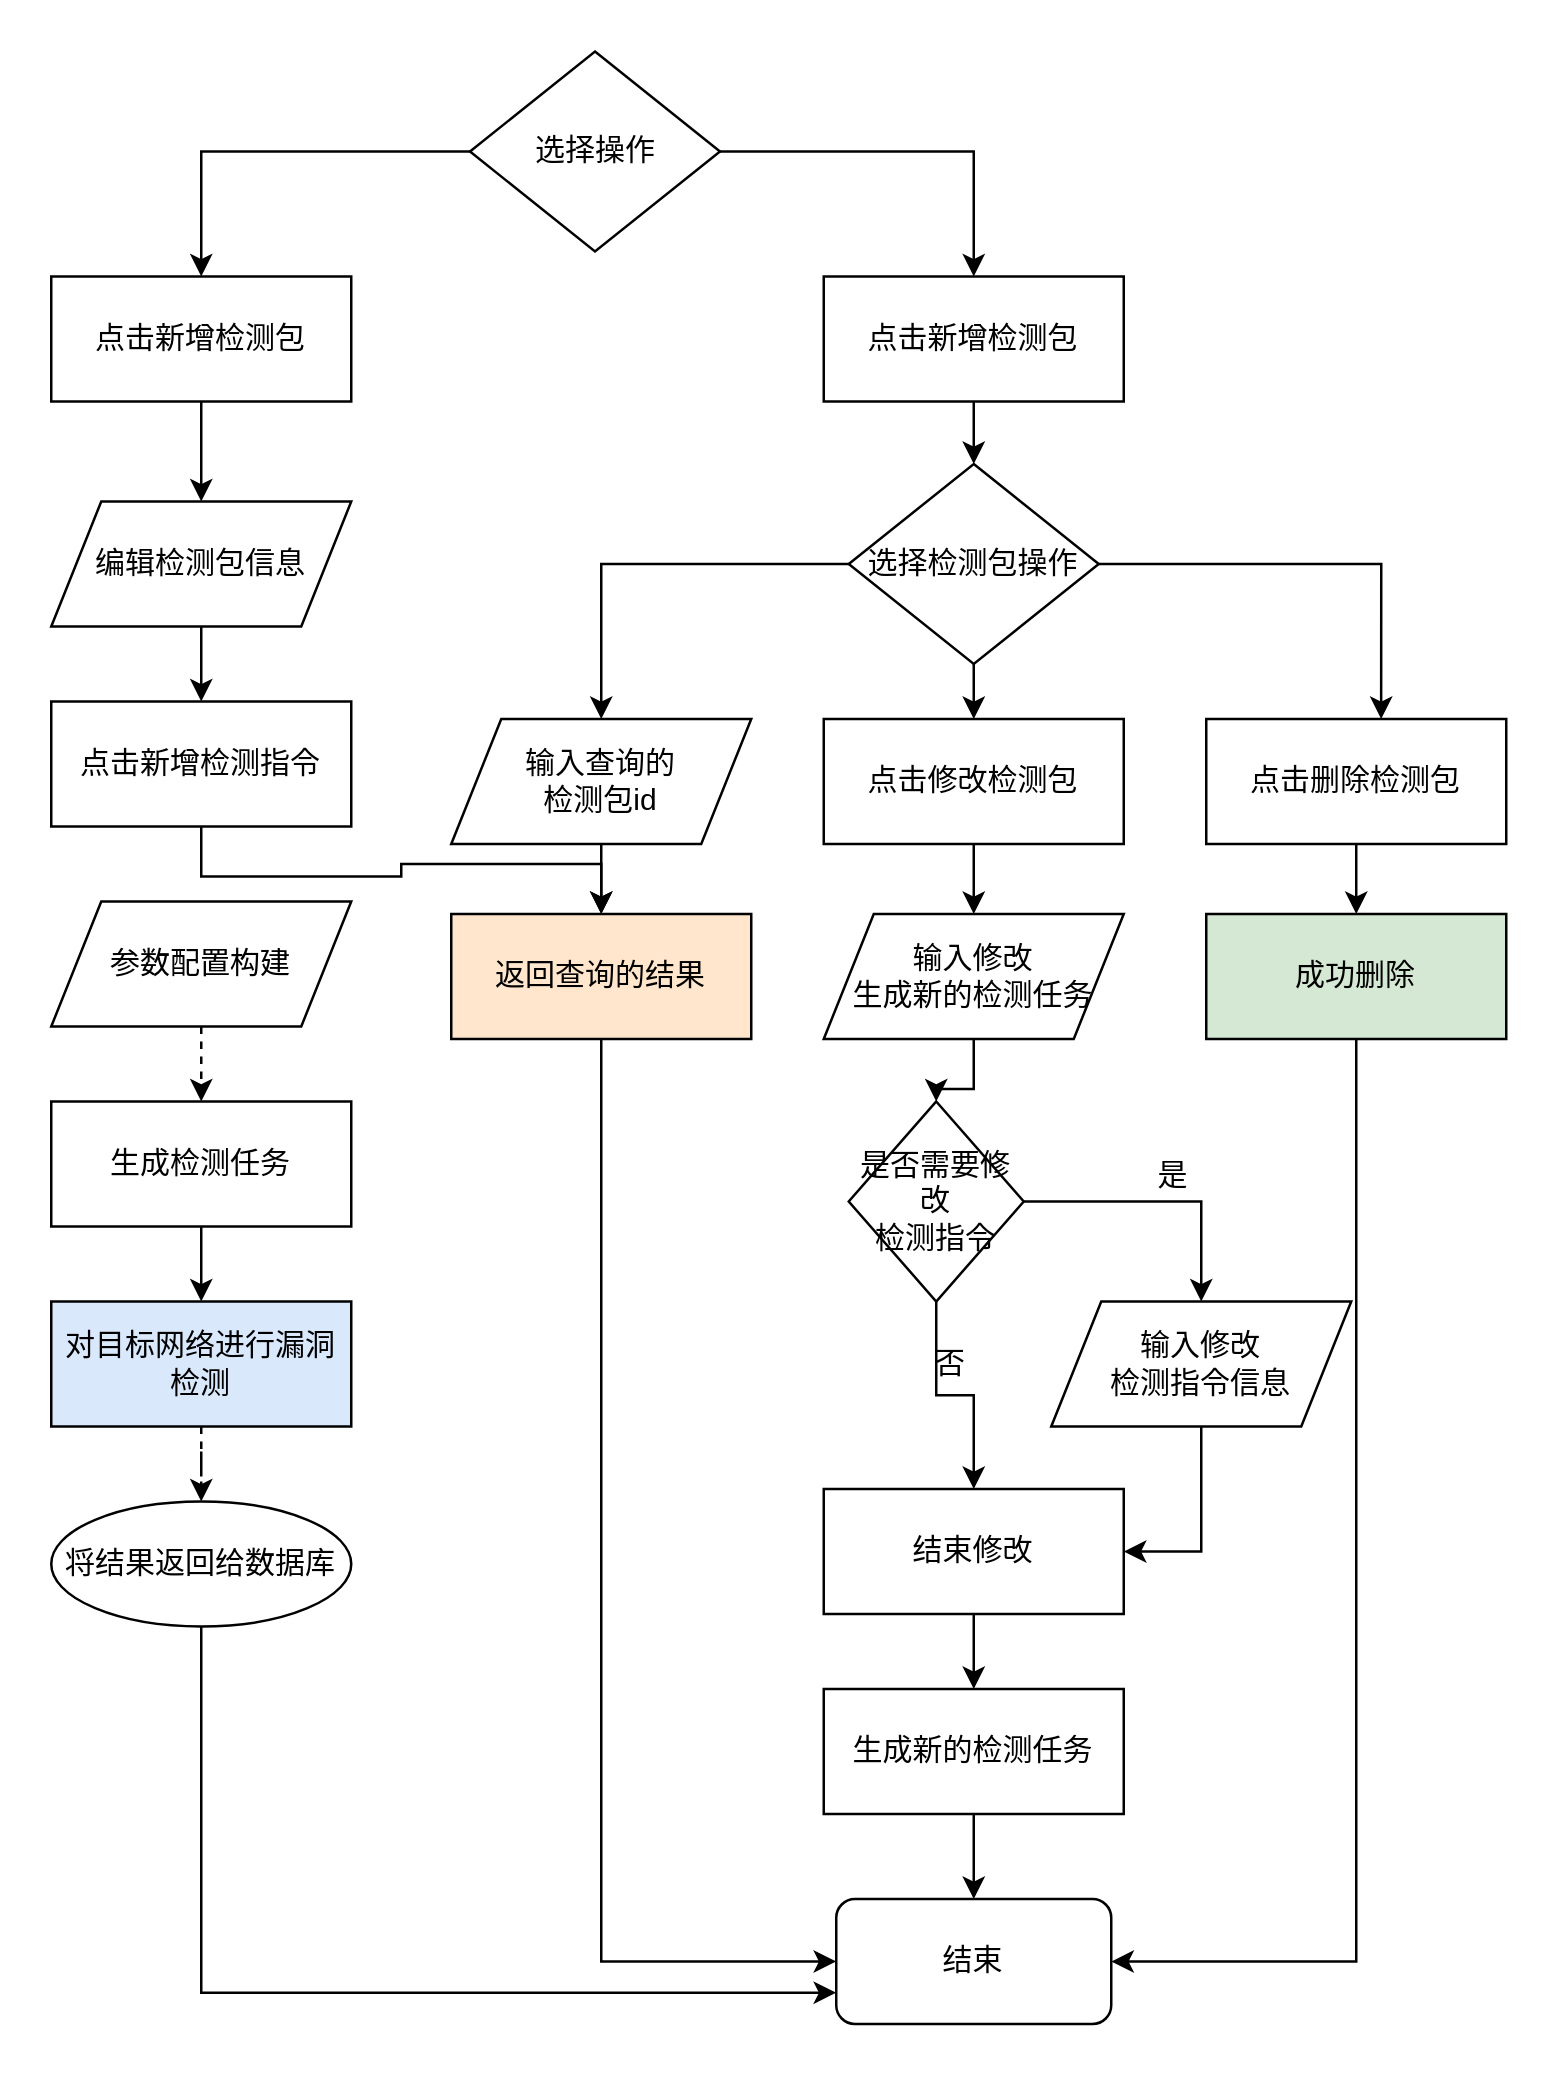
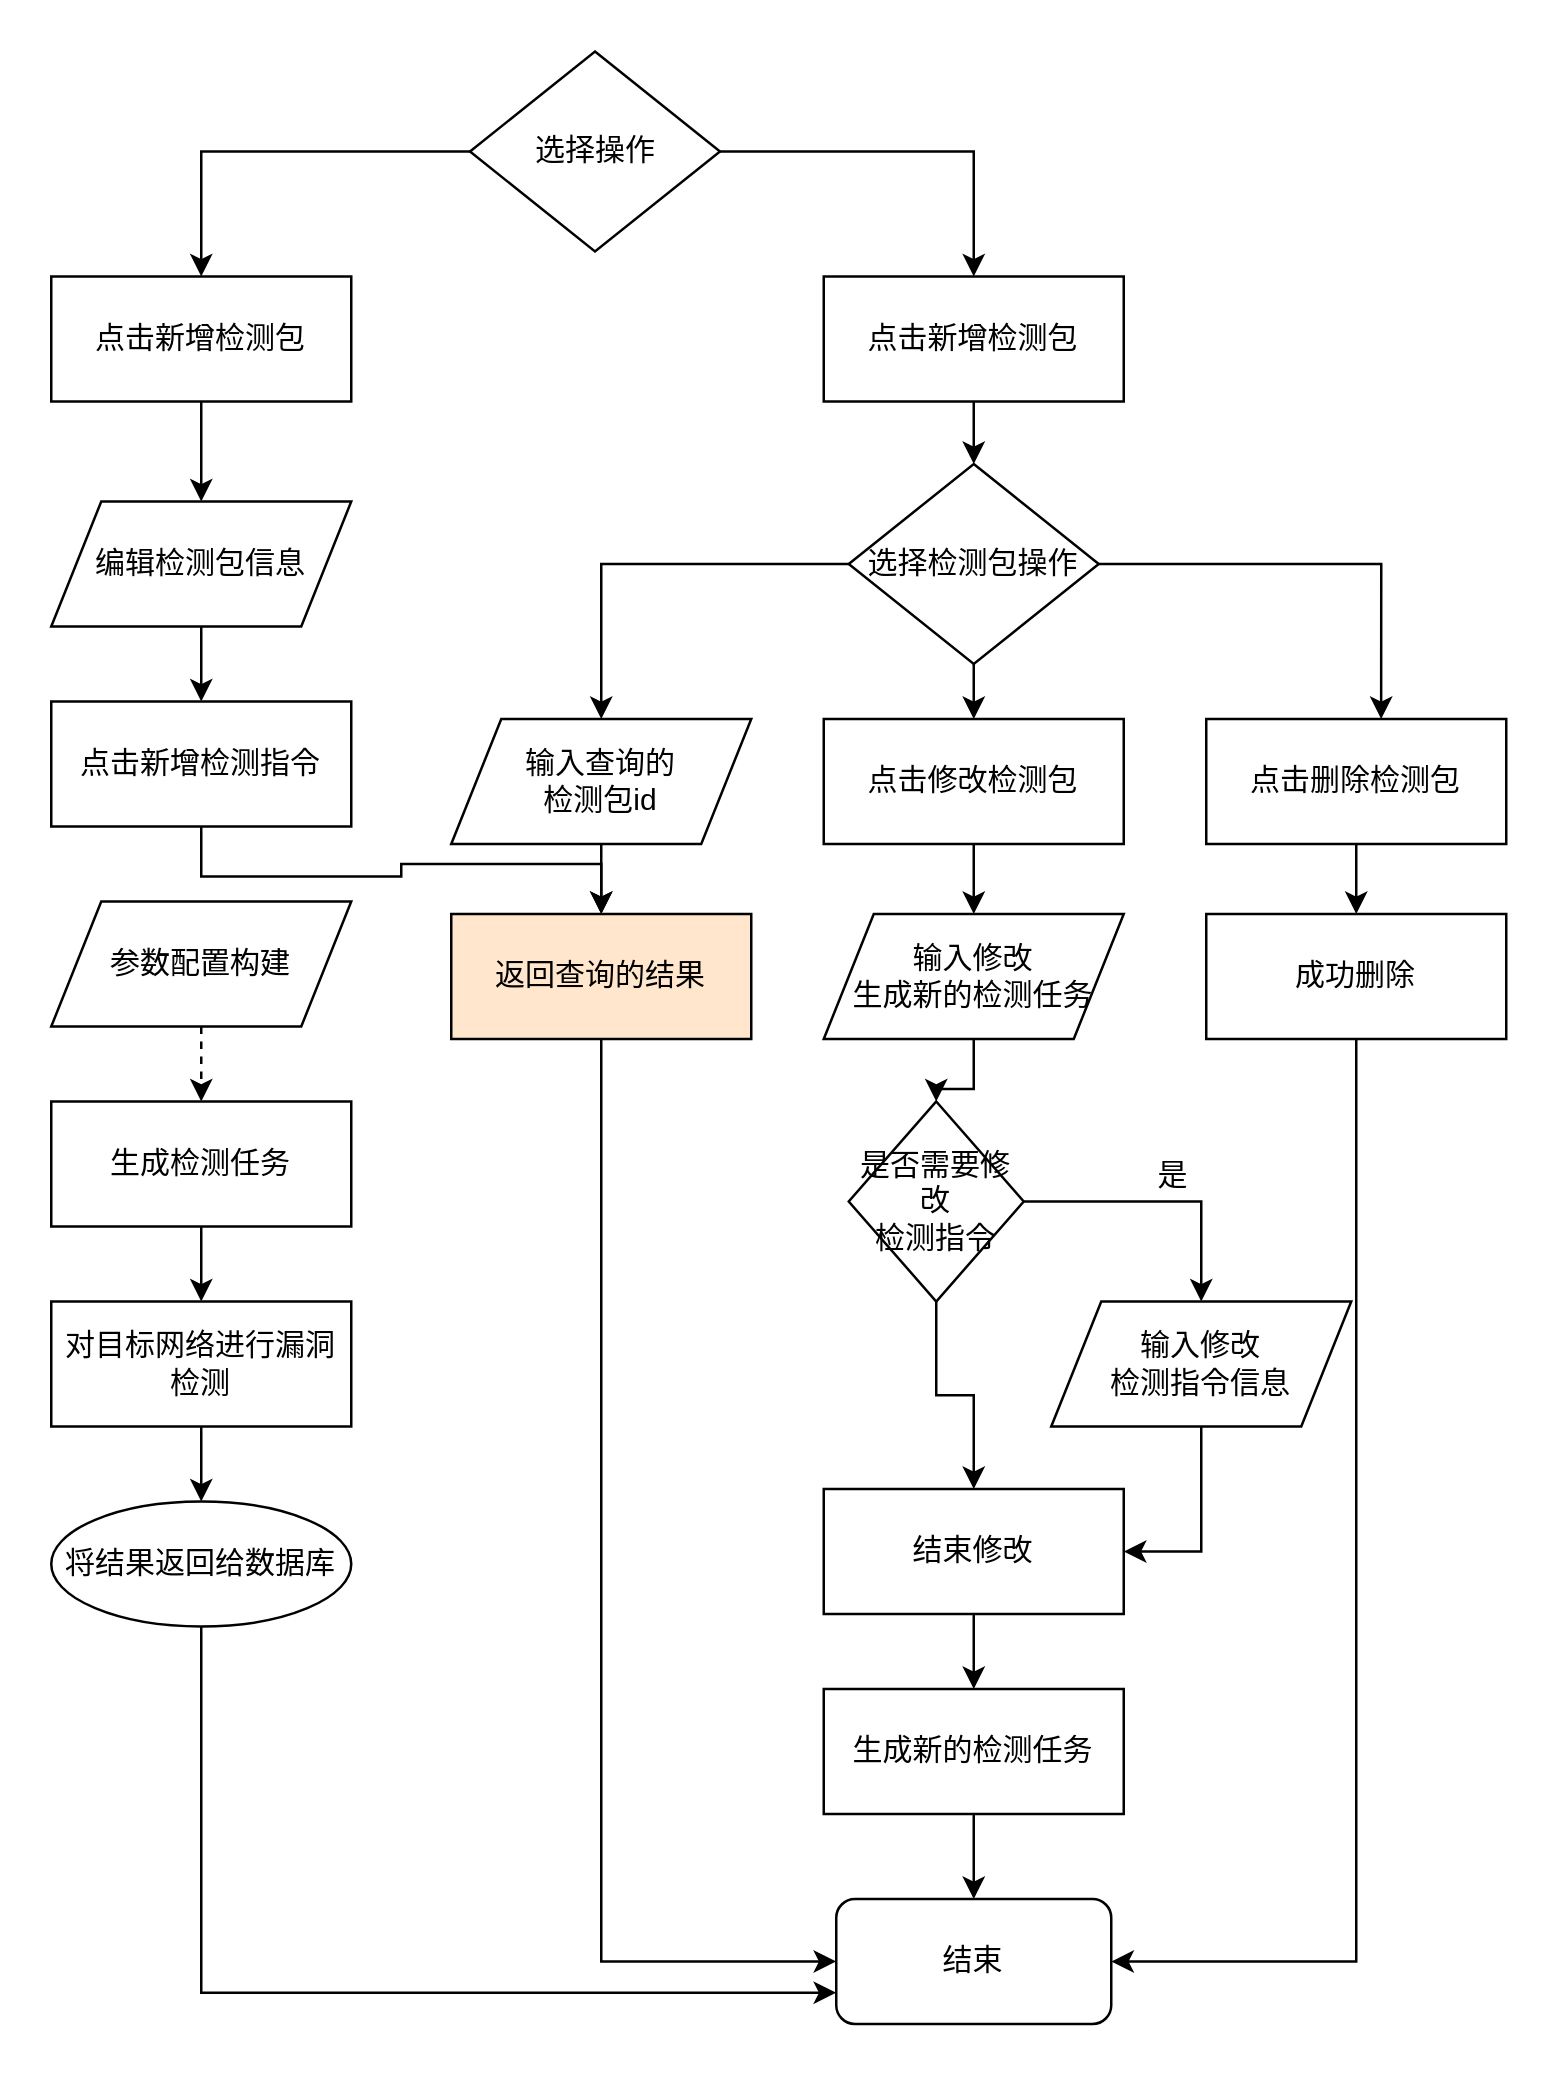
  <mxCell id="0" />
  <mxCell id="1" parent="0" />
  <mxCell id="2" style="edgeStyle=orthogonalEdgeStyle;rounded=0;orthogonalLoop=1;jettySize=auto;html=1;exitX=0;exitY=0.5;exitDx=0;exitDy=0;entryX=0.5;entryY=0;entryDx=0;entryDy=0;" edge="1" parent="1" source="4" target="8"><mxGeometry relative="1" as="geometry" /></mxCell>
  <mxCell id="3" style="edgeStyle=orthogonalEdgeStyle;rounded=0;orthogonalLoop=1;jettySize=auto;html=1;exitX=1;exitY=0.5;exitDx=0;exitDy=0;" edge="1" parent="1" source="4" target="20"><mxGeometry relative="1" as="geometry" /></mxCell>
  <mxCell id="4" value="选择操作" style="rhombus;whiteSpace=wrap;html=1;" vertex="1" parent="1"><mxGeometry x="187.5" y="20" width="100" height="80" as="geometry" /></mxCell>
  <mxCell id="5" style="edgeStyle=orthogonalEdgeStyle;rounded=0;orthogonalLoop=1;jettySize=auto;html=1;exitX=0.5;exitY=1;exitDx=0;exitDy=0;" edge="1" parent="1" source="6" target="10"><mxGeometry relative="1" as="geometry" /></mxCell>
  <mxCell id="6" value="编辑检测包信息" style="shape=parallelogram;perimeter=parallelogramPerimeter;whiteSpace=wrap;html=1;fixedSize=1;" vertex="1" parent="1"><mxGeometry x="20" y="200" width="120" height="50" as="geometry" /></mxCell>
  <mxCell id="7" style="edgeStyle=orthogonalEdgeStyle;rounded=0;orthogonalLoop=1;jettySize=auto;html=1;exitX=0.5;exitY=1;exitDx=0;exitDy=0;" edge="1" parent="1" source="8" target="6"><mxGeometry relative="1" as="geometry" /></mxCell>
  <mxCell id="8" value="点击新增检测包" style="rounded=0;whiteSpace=wrap;html=1;" vertex="1" parent="1"><mxGeometry x="20" y="110" width="120" height="50" as="geometry" /></mxCell>
  <mxCell id="9" style="edgeStyle=orthogonalEdgeStyle;rounded=0;orthogonalLoop=1;jettySize=auto;html=1;exitX=0.5;exitY=1;exitDx=0;exitDy=0;" edge="1" parent="1" source="10" target="28"><mxGeometry relative="1" as="geometry" /></mxCell>
  <mxCell id="10" value="点击新增检测指令" style="rounded=0;whiteSpace=wrap;html=1;" vertex="1" parent="1"><mxGeometry x="20" y="280" width="120" height="50" as="geometry" /></mxCell>
  <mxCell id="11" style="edgeStyle=orthogonalEdgeStyle;rounded=0;orthogonalLoop=1;jettySize=auto;html=1;exitX=0.5;exitY=1;exitDx=0;exitDy=0;entryX=0.5;entryY=0;entryDx=0;entryDy=0;dashed=1;" edge="1" parent="1" source="12" target="14"><mxGeometry relative="1" as="geometry" /></mxCell>
  <mxCell id="12" value="参数配置构建" style="shape=parallelogram;perimeter=parallelogramPerimeter;whiteSpace=wrap;html=1;fixedSize=1;" vertex="1" parent="1"><mxGeometry x="20" y="360" width="120" height="50" as="geometry" /></mxCell>
  <mxCell id="13" style="edgeStyle=orthogonalEdgeStyle;rounded=0;orthogonalLoop=1;jettySize=auto;html=1;exitX=0.5;exitY=1;exitDx=0;exitDy=0;entryX=0.5;entryY=0;entryDx=0;entryDy=0;" edge="1" parent="1" source="14" target="16"><mxGeometry relative="1" as="geometry" /></mxCell>
  <mxCell id="14" value="生成检测任务" style="rounded=0;whiteSpace=wrap;html=1;" vertex="1" parent="1"><mxGeometry x="20" y="440" width="120" height="50" as="geometry" /></mxCell>
- <mxCell id="15" style="edgeStyle=orthogonalEdgeStyle;rounded=0;orthogonalLoop=1;jettySize=auto;html=1;exitX=0.5;exitY=1;exitDx=0;exitDy=0;dashed=1;" edge="1" parent="1" source="16" target="18"><mxGeometry relative="1" as="geometry" /></mxCell>
- <mxCell id="16" value="对目标网络进行漏洞检测" style="rounded=0;whiteSpace=wrap;html=1;fillColor=#dae8fc;" vertex="1" parent="1"><mxGeometry x="20" y="520" width="120" height="50" as="geometry" /></mxCell>
+ <mxCell id="15" style="edgeStyle=orthogonalEdgeStyle;rounded=0;orthogonalLoop=1;jettySize=auto;html=1;exitX=0.5;exitY=1;exitDx=0;exitDy=0;" edge="1" parent="1" source="16" target="18"><mxGeometry relative="1" as="geometry" /></mxCell>
+ <mxCell id="16" value="对目标网络进行漏洞检测" style="rounded=0;whiteSpace=wrap;html=1;" vertex="1" parent="1"><mxGeometry x="20" y="520" width="120" height="50" as="geometry" /></mxCell>
  <mxCell id="17" style="edgeStyle=orthogonalEdgeStyle;rounded=0;orthogonalLoop=1;jettySize=auto;html=1;exitX=0.5;exitY=1;exitDx=0;exitDy=0;entryX=0;entryY=0.75;entryDx=0;entryDy=0;" edge="1" parent="1" source="18" target="46"><mxGeometry relative="1" as="geometry" /></mxCell>
  <mxCell id="18" value="将结果返回给数据库" style="ellipse;whiteSpace=wrap;html=1;" vertex="1" parent="1"><mxGeometry x="20" y="600" width="120" height="50" as="geometry" /></mxCell>
  <mxCell id="19" style="edgeStyle=orthogonalEdgeStyle;rounded=0;orthogonalLoop=1;jettySize=auto;html=1;exitX=0.5;exitY=1;exitDx=0;exitDy=0;entryX=0.5;entryY=0;entryDx=0;entryDy=0;" edge="1" parent="1" source="20" target="24"><mxGeometry relative="1" as="geometry" /></mxCell>
  <mxCell id="20" value="点击新增检测包" style="rounded=0;whiteSpace=wrap;html=1;" vertex="1" parent="1"><mxGeometry x="329" y="110" width="120" height="50" as="geometry" /></mxCell>
  <mxCell id="21" style="edgeStyle=orthogonalEdgeStyle;rounded=0;orthogonalLoop=1;jettySize=auto;html=1;exitX=0;exitY=0.5;exitDx=0;exitDy=0;entryX=0.5;entryY=0;entryDx=0;entryDy=0;" edge="1" parent="1" source="24" target="26"><mxGeometry relative="1" as="geometry" /></mxCell>
  <mxCell id="22" style="edgeStyle=orthogonalEdgeStyle;rounded=0;orthogonalLoop=1;jettySize=auto;html=1;exitX=1;exitY=0.5;exitDx=0;exitDy=0;entryX=0.583;entryY=0;entryDx=0;entryDy=0;entryPerimeter=0;" edge="1" parent="1" source="24" target="37"><mxGeometry relative="1" as="geometry" /></mxCell>
  <mxCell id="23" style="edgeStyle=orthogonalEdgeStyle;rounded=0;orthogonalLoop=1;jettySize=auto;html=1;exitX=0.5;exitY=1;exitDx=0;exitDy=0;entryX=0.5;entryY=0;entryDx=0;entryDy=0;" edge="1" parent="1" source="24" target="30"><mxGeometry relative="1" as="geometry" /></mxCell>
  <mxCell id="24" value="选择检测包操作" style="rhombus;whiteSpace=wrap;html=1;" vertex="1" parent="1"><mxGeometry x="339" y="185" width="100" height="80" as="geometry" /></mxCell>
  <mxCell id="25" style="edgeStyle=orthogonalEdgeStyle;rounded=0;orthogonalLoop=1;jettySize=auto;html=1;exitX=0.5;exitY=1;exitDx=0;exitDy=0;" edge="1" parent="1" source="26" target="28"><mxGeometry relative="1" as="geometry" /></mxCell>
  <mxCell id="26" value="输入查询的&lt;br&gt;检测包id" style="shape=parallelogram;perimeter=parallelogramPerimeter;whiteSpace=wrap;html=1;fixedSize=1;" vertex="1" parent="1"><mxGeometry x="180" y="287" width="120" height="50" as="geometry" /></mxCell>
  <mxCell id="27" style="edgeStyle=orthogonalEdgeStyle;rounded=0;orthogonalLoop=1;jettySize=auto;html=1;exitX=0.5;exitY=1;exitDx=0;exitDy=0;entryX=0;entryY=0.5;entryDx=0;entryDy=0;" edge="1" parent="1" source="28" target="46"><mxGeometry relative="1" as="geometry" /></mxCell>
  <mxCell id="28" value="返回查询的结果" style="rounded=0;whiteSpace=wrap;html=1;fillColor=#ffe6cc;" vertex="1" parent="1"><mxGeometry x="180" y="365" width="120" height="50" as="geometry" /></mxCell>
  <mxCell id="29" style="edgeStyle=orthogonalEdgeStyle;rounded=0;orthogonalLoop=1;jettySize=auto;html=1;exitX=0.5;exitY=1;exitDx=0;exitDy=0;entryX=0.5;entryY=0;entryDx=0;entryDy=0;" edge="1" parent="1" source="30" target="32"><mxGeometry relative="1" as="geometry" /></mxCell>
  <mxCell id="30" value="点击修改检测包" style="rounded=0;whiteSpace=wrap;html=1;" vertex="1" parent="1"><mxGeometry x="329" y="287" width="120" height="50" as="geometry" /></mxCell>
  <mxCell id="31" style="edgeStyle=orthogonalEdgeStyle;rounded=0;orthogonalLoop=1;jettySize=auto;html=1;exitX=0.5;exitY=1;exitDx=0;exitDy=0;" edge="1" parent="1" source="32" target="35"><mxGeometry relative="1" as="geometry" /></mxCell>
  <mxCell id="32" value="输入修改&lt;br&gt;生成新的检测任务" style="shape=parallelogram;perimeter=parallelogramPerimeter;whiteSpace=wrap;html=1;fixedSize=1;" vertex="1" parent="1"><mxGeometry x="329" y="365" width="120" height="50" as="geometry" /></mxCell>
  <mxCell id="33" style="edgeStyle=orthogonalEdgeStyle;rounded=0;orthogonalLoop=1;jettySize=auto;html=1;exitX=0.5;exitY=1;exitDx=0;exitDy=0;" edge="1" parent="1" source="35" target="41"><mxGeometry relative="1" as="geometry" /></mxCell>
  <mxCell id="34" style="edgeStyle=orthogonalEdgeStyle;rounded=0;orthogonalLoop=1;jettySize=auto;html=1;exitX=1;exitY=0.5;exitDx=0;exitDy=0;entryX=0.5;entryY=0;entryDx=0;entryDy=0;" edge="1" parent="1" source="35" target="43"><mxGeometry relative="1" as="geometry" /></mxCell>
  <mxCell id="35" value="是否需要修改&lt;br&gt;检测指令" style="rhombus;whiteSpace=wrap;html=1;" vertex="1" parent="1"><mxGeometry x="339" y="440" width="70" height="80" as="geometry" /></mxCell>
  <mxCell id="36" style="edgeStyle=orthogonalEdgeStyle;rounded=0;orthogonalLoop=1;jettySize=auto;html=1;exitX=0.5;exitY=1;exitDx=0;exitDy=0;entryX=0.5;entryY=0;entryDx=0;entryDy=0;" edge="1" parent="1" source="37" target="39"><mxGeometry relative="1" as="geometry" /></mxCell>
  <mxCell id="37" value="点击删除检测包" style="rounded=0;whiteSpace=wrap;html=1;" vertex="1" parent="1"><mxGeometry x="482" y="287" width="120" height="50" as="geometry" /></mxCell>
  <mxCell id="38" style="edgeStyle=orthogonalEdgeStyle;rounded=0;orthogonalLoop=1;jettySize=auto;html=1;exitX=0.5;exitY=1;exitDx=0;exitDy=0;entryX=1;entryY=0.5;entryDx=0;entryDy=0;" edge="1" parent="1" source="39" target="46"><mxGeometry relative="1" as="geometry" /></mxCell>
- <mxCell id="39" value="成功删除" style="rounded=0;whiteSpace=wrap;html=1;fillColor=#d5e8d4;" vertex="1" parent="1"><mxGeometry x="482" y="365" width="120" height="50" as="geometry" /></mxCell>
+ <mxCell id="39" value="成功删除" style="rounded=0;whiteSpace=wrap;html=1;" vertex="1" parent="1"><mxGeometry x="482" y="365" width="120" height="50" as="geometry" /></mxCell>
  <mxCell id="40" style="edgeStyle=orthogonalEdgeStyle;rounded=0;orthogonalLoop=1;jettySize=auto;html=1;exitX=0.5;exitY=1;exitDx=0;exitDy=0;entryX=0.5;entryY=0;entryDx=0;entryDy=0;" edge="1" parent="1" source="41" target="45"><mxGeometry relative="1" as="geometry" /></mxCell>
  <mxCell id="41" value="结束修改" style="rounded=0;whiteSpace=wrap;html=1;" vertex="1" parent="1"><mxGeometry x="329" y="595" width="120" height="50" as="geometry" /></mxCell>
  <mxCell id="42" style="edgeStyle=orthogonalEdgeStyle;rounded=0;orthogonalLoop=1;jettySize=auto;html=1;exitX=0.5;exitY=1;exitDx=0;exitDy=0;entryX=1;entryY=0.5;entryDx=0;entryDy=0;" edge="1" parent="1" source="43" target="41"><mxGeometry relative="1" as="geometry" /></mxCell>
  <mxCell id="43" value="输入修改&lt;br&gt;检测指令信息" style="shape=parallelogram;perimeter=parallelogramPerimeter;whiteSpace=wrap;html=1;fixedSize=1;" vertex="1" parent="1"><mxGeometry x="420" y="520" width="120" height="50" as="geometry" /></mxCell>
  <mxCell id="44" style="edgeStyle=orthogonalEdgeStyle;rounded=0;orthogonalLoop=1;jettySize=auto;html=1;exitX=0.5;exitY=1;exitDx=0;exitDy=0;entryX=0.5;entryY=0;entryDx=0;entryDy=0;" edge="1" parent="1" source="45" target="46"><mxGeometry relative="1" as="geometry" /></mxCell>
  <mxCell id="45" value="生成新的检测任务" style="rounded=0;whiteSpace=wrap;html=1;" vertex="1" parent="1"><mxGeometry x="329" y="675" width="120" height="50" as="geometry" /></mxCell>
  <mxCell id="46" value="结束" style="rounded=1;whiteSpace=wrap;html=1;" vertex="1" parent="1"><mxGeometry x="334" y="759" width="110" height="50" as="geometry" /></mxCell>
  <mxCell id="47" value="是" style="text;html=1;strokeColor=none;fillColor=none;align=center;verticalAlign=middle;whiteSpace=wrap;rounded=0;" vertex="1" parent="1"><mxGeometry x="439" y="455" width="60" height="30" as="geometry" /></mxCell>
- <mxCell id="48" value="否" style="text;html=1;strokeColor=none;fillColor=none;align=center;verticalAlign=middle;whiteSpace=wrap;rounded=0;" vertex="1" parent="1"><mxGeometry x="350" y="530" width="60" height="30" as="geometry" /></mxCell>
